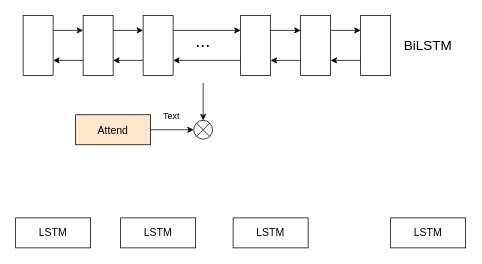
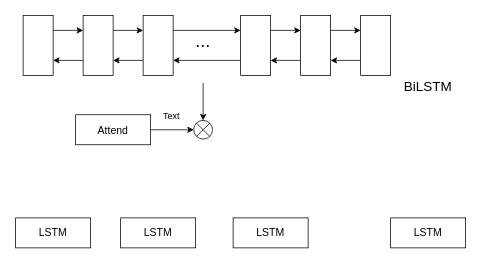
  <mxCell id="0" />
  <mxCell id="1" parent="0" />
  <mxCell id="2" style="edgeStyle=orthogonalEdgeStyle;rounded=0;orthogonalLoop=1;jettySize=auto;html=1;exitX=1;exitY=0.25;exitDx=0;exitDy=0;entryX=0;entryY=0.25;entryDx=0;entryDy=0;" edge="1" parent="1" source="3" target="6"><mxGeometry relative="1" as="geometry" /></mxCell>
  <mxCell id="3" value="" style="rounded=0;whiteSpace=wrap;html=1;" vertex="1" parent="1"><mxGeometry x="30" y="20" width="40" height="80" as="geometry" /></mxCell>
  <mxCell id="4" style="edgeStyle=orthogonalEdgeStyle;rounded=0;orthogonalLoop=1;jettySize=auto;html=1;exitX=1;exitY=0.25;exitDx=0;exitDy=0;entryX=0;entryY=0.25;entryDx=0;entryDy=0;" edge="1" parent="1" source="6" target="9"><mxGeometry relative="1" as="geometry" /></mxCell>
  <mxCell id="5" style="edgeStyle=orthogonalEdgeStyle;rounded=0;orthogonalLoop=1;jettySize=auto;html=1;exitX=0;exitY=0.75;exitDx=0;exitDy=0;entryX=1;entryY=0.75;entryDx=0;entryDy=0;" edge="1" parent="1" source="6" target="3"><mxGeometry relative="1" as="geometry" /></mxCell>
  <mxCell id="6" value="" style="rounded=0;whiteSpace=wrap;html=1;" vertex="1" parent="1"><mxGeometry x="110" y="20" width="40" height="80" as="geometry" /></mxCell>
  <mxCell id="7" style="edgeStyle=orthogonalEdgeStyle;rounded=0;orthogonalLoop=1;jettySize=auto;html=1;exitX=1;exitY=0.25;exitDx=0;exitDy=0;entryX=0;entryY=0.25;entryDx=0;entryDy=0;" edge="1" parent="1" source="9" target="12"><mxGeometry relative="1" as="geometry" /></mxCell>
  <mxCell id="8" style="edgeStyle=orthogonalEdgeStyle;rounded=0;orthogonalLoop=1;jettySize=auto;html=1;exitX=0;exitY=0.75;exitDx=0;exitDy=0;entryX=1;entryY=0.75;entryDx=0;entryDy=0;" edge="1" parent="1" source="9" target="6"><mxGeometry relative="1" as="geometry" /></mxCell>
  <mxCell id="9" value="" style="rounded=0;whiteSpace=wrap;html=1;" vertex="1" parent="1"><mxGeometry x="190" y="20" width="40" height="80" as="geometry" /></mxCell>
  <mxCell id="10" style="edgeStyle=orthogonalEdgeStyle;rounded=0;orthogonalLoop=1;jettySize=auto;html=1;exitX=1;exitY=0.25;exitDx=0;exitDy=0;entryX=0;entryY=0.25;entryDx=0;entryDy=0;" edge="1" parent="1" source="12" target="15"><mxGeometry relative="1" as="geometry" /></mxCell>
  <mxCell id="11" style="edgeStyle=orthogonalEdgeStyle;rounded=0;orthogonalLoop=1;jettySize=auto;html=1;exitX=0;exitY=0.75;exitDx=0;exitDy=0;entryX=1;entryY=0.75;entryDx=0;entryDy=0;" edge="1" parent="1" source="12" target="9"><mxGeometry relative="1" as="geometry" /></mxCell>
  <mxCell id="12" value="" style="rounded=0;whiteSpace=wrap;html=1;" vertex="1" parent="1"><mxGeometry x="320" y="20" width="40" height="80" as="geometry" /></mxCell>
  <mxCell id="13" style="edgeStyle=orthogonalEdgeStyle;rounded=0;orthogonalLoop=1;jettySize=auto;html=1;exitX=1;exitY=0.25;exitDx=0;exitDy=0;entryX=0;entryY=0.25;entryDx=0;entryDy=0;" edge="1" parent="1" source="15" target="17"><mxGeometry relative="1" as="geometry" /></mxCell>
  <mxCell id="14" style="edgeStyle=orthogonalEdgeStyle;rounded=0;orthogonalLoop=1;jettySize=auto;html=1;exitX=0;exitY=0.75;exitDx=0;exitDy=0;entryX=1;entryY=0.75;entryDx=0;entryDy=0;" edge="1" parent="1" source="15" target="12"><mxGeometry relative="1" as="geometry" /></mxCell>
  <mxCell id="15" value="" style="rounded=0;whiteSpace=wrap;html=1;" vertex="1" parent="1"><mxGeometry x="400" y="20" width="40" height="80" as="geometry" /></mxCell>
  <mxCell id="16" style="edgeStyle=orthogonalEdgeStyle;rounded=0;orthogonalLoop=1;jettySize=auto;html=1;exitX=0;exitY=0.75;exitDx=0;exitDy=0;entryX=1;entryY=0.75;entryDx=0;entryDy=0;" edge="1" parent="1" source="17" target="15"><mxGeometry relative="1" as="geometry" /></mxCell>
  <mxCell id="17" value="" style="rounded=0;whiteSpace=wrap;html=1;" vertex="1" parent="1"><mxGeometry x="480" y="20" width="40" height="80" as="geometry" /></mxCell>
  <mxCell id="18" value="&lt;font style=&quot;font-size: 24px;&quot;&gt;...&lt;/font&gt;" style="text;html=1;strokeColor=none;fillColor=none;align=center;verticalAlign=middle;whiteSpace=wrap;rounded=0;" vertex="1" parent="1"><mxGeometry x="240" y="40" width="60" height="30" as="geometry" /></mxCell>
- <mxCell id="19" value="&lt;font style=&quot;font-size: 18px;&quot;&gt;BiLSTM&lt;/font&gt;" style="text;html=1;strokeColor=none;fillColor=none;align=center;verticalAlign=middle;whiteSpace=wrap;rounded=0;" vertex="1" parent="1"><mxGeometry x="540" y="45" width="60" height="30" as="geometry" /></mxCell>
+ <mxCell id="19" value="&lt;font style=&quot;font-size: 18px;&quot;&gt;BiLSTM&lt;/font&gt;" style="text;html=1;strokeColor=none;fillColor=none;align=center;verticalAlign=middle;whiteSpace=wrap;rounded=0;" vertex="1" parent="1"><mxGeometry x="540" y="100" width="60" height="30" as="geometry" /></mxCell>
  <mxCell id="20" value="" style="endArrow=classic;html=1;rounded=0;entryX=0.5;entryY=0;entryDx=0;entryDy=0;" edge="1" parent="1" target="25"><mxGeometry width="50" height="50" relative="1" as="geometry"><mxPoint x="270" y="110" as="sourcePoint" /><mxPoint x="270" y="150" as="targetPoint" /></mxGeometry></mxCell>
  <mxCell id="21" value="&lt;font style=&quot;font-size: 14px;&quot;&gt;LSTM&lt;/font&gt;" style="rounded=0;whiteSpace=wrap;html=1;" vertex="1" parent="1"><mxGeometry x="20" y="290" width="100" height="40" as="geometry" /></mxCell>
  <mxCell id="22" value="&lt;font style=&quot;font-size: 14px;&quot;&gt;LSTM&lt;/font&gt;" style="rounded=0;whiteSpace=wrap;html=1;" vertex="1" parent="1"><mxGeometry x="160" y="290" width="100" height="40" as="geometry" /></mxCell>
  <mxCell id="23" value="&lt;font style=&quot;font-size: 14px;&quot;&gt;LSTM&lt;/font&gt;" style="rounded=0;whiteSpace=wrap;html=1;" vertex="1" parent="1"><mxGeometry x="310" y="290" width="100" height="40" as="geometry" /></mxCell>
  <mxCell id="24" value="&lt;font style=&quot;font-size: 14px;&quot;&gt;LSTM&lt;/font&gt;" style="rounded=0;whiteSpace=wrap;html=1;" vertex="1" parent="1"><mxGeometry x="520" y="290" width="100" height="40" as="geometry" /></mxCell>
  <mxCell id="25" value="" style="ellipse;whiteSpace=wrap;html=1;aspect=fixed;" vertex="1" parent="1"><mxGeometry x="257.5" y="160" width="25" height="25" as="geometry" /></mxCell>
  <mxCell id="26" value="" style="endArrow=none;html=1;rounded=0;entryX=1;entryY=0;entryDx=0;entryDy=0;exitX=0;exitY=1;exitDx=0;exitDy=0;" edge="1" parent="1" source="25" target="25"><mxGeometry width="50" height="50" relative="1" as="geometry"><mxPoint x="337.5" y="95" as="sourcePoint" /><mxPoint x="387.5" y="45" as="targetPoint" /></mxGeometry></mxCell>
  <mxCell id="27" value="" style="endArrow=none;html=1;rounded=0;entryX=1;entryY=1;entryDx=0;entryDy=0;exitX=0;exitY=0;exitDx=0;exitDy=0;" edge="1" parent="1" source="25" target="25"><mxGeometry width="50" height="50" relative="1" as="geometry"><mxPoint x="337.5" y="95" as="sourcePoint" /><mxPoint x="387.5" y="45" as="targetPoint" /></mxGeometry></mxCell>
  <mxCell id="28" style="edgeStyle=orthogonalEdgeStyle;rounded=0;orthogonalLoop=1;jettySize=auto;html=1;exitX=1;exitY=0.5;exitDx=0;exitDy=0;entryX=0;entryY=0.5;entryDx=0;entryDy=0;" edge="1" parent="1" source="29" target="25"><mxGeometry relative="1" as="geometry" /></mxCell>
- <mxCell id="29" value="&lt;font style=&quot;font-size: 14px;&quot;&gt;Attend&lt;/font&gt;" style="rounded=0;whiteSpace=wrap;html=1;fillColor=#ffe6cc;" vertex="1" parent="1"><mxGeometry x="100" y="152.5" width="100" height="40" as="geometry" /></mxCell>
+ <mxCell id="29" value="&lt;font style=&quot;font-size: 14px;&quot;&gt;Attend&lt;/font&gt;" style="rounded=0;whiteSpace=wrap;html=1;" vertex="1" parent="1"><mxGeometry x="100" y="152.5" width="100" height="40" as="geometry" /></mxCell>
  <mxCell id="30" value="Text" style="text;html=1;strokeColor=none;fillColor=none;align=center;verticalAlign=middle;whiteSpace=wrap;rounded=0;" vertex="1" parent="1"><mxGeometry x="197.5" y="140" width="60" height="30" as="geometry" /></mxCell>
